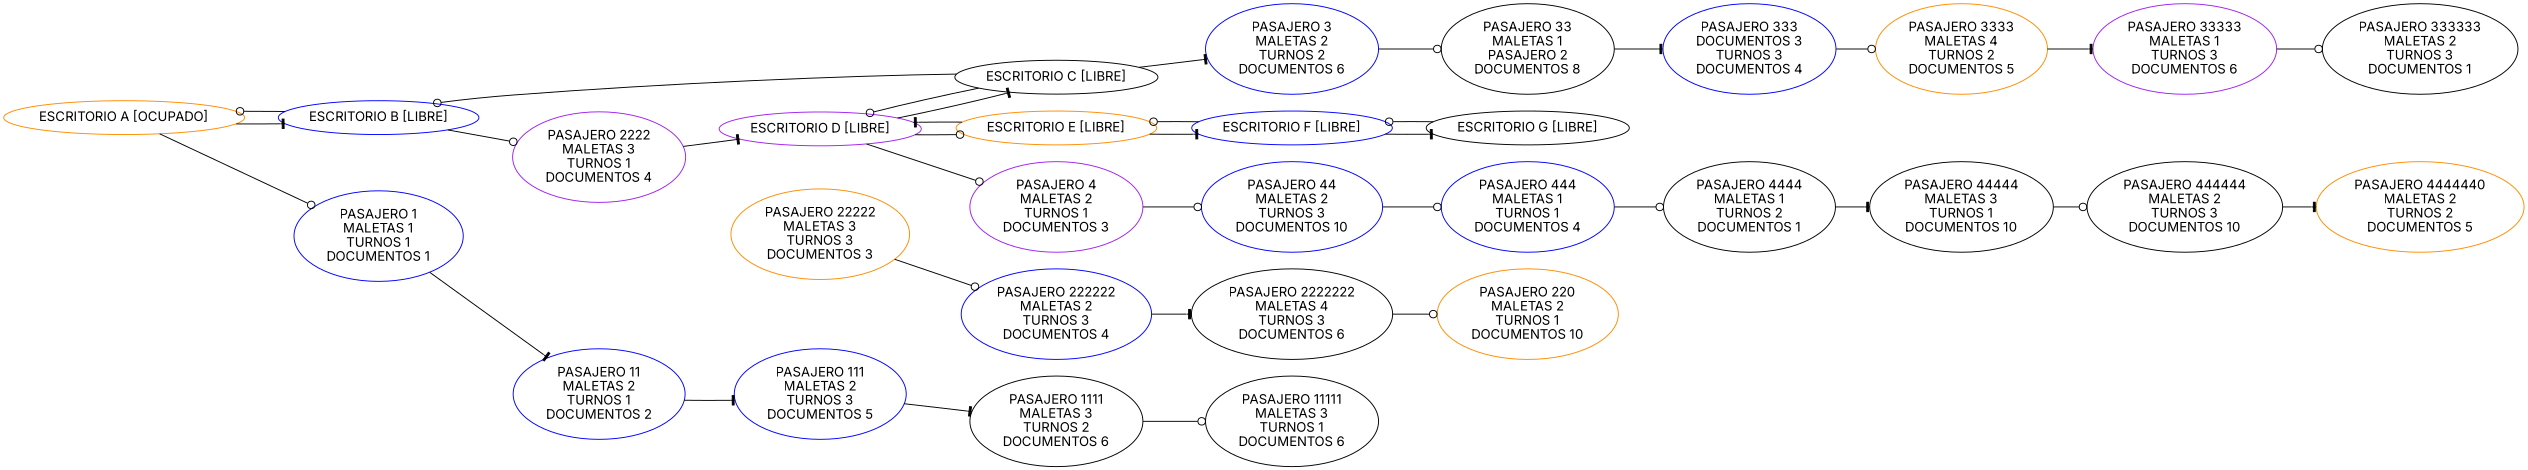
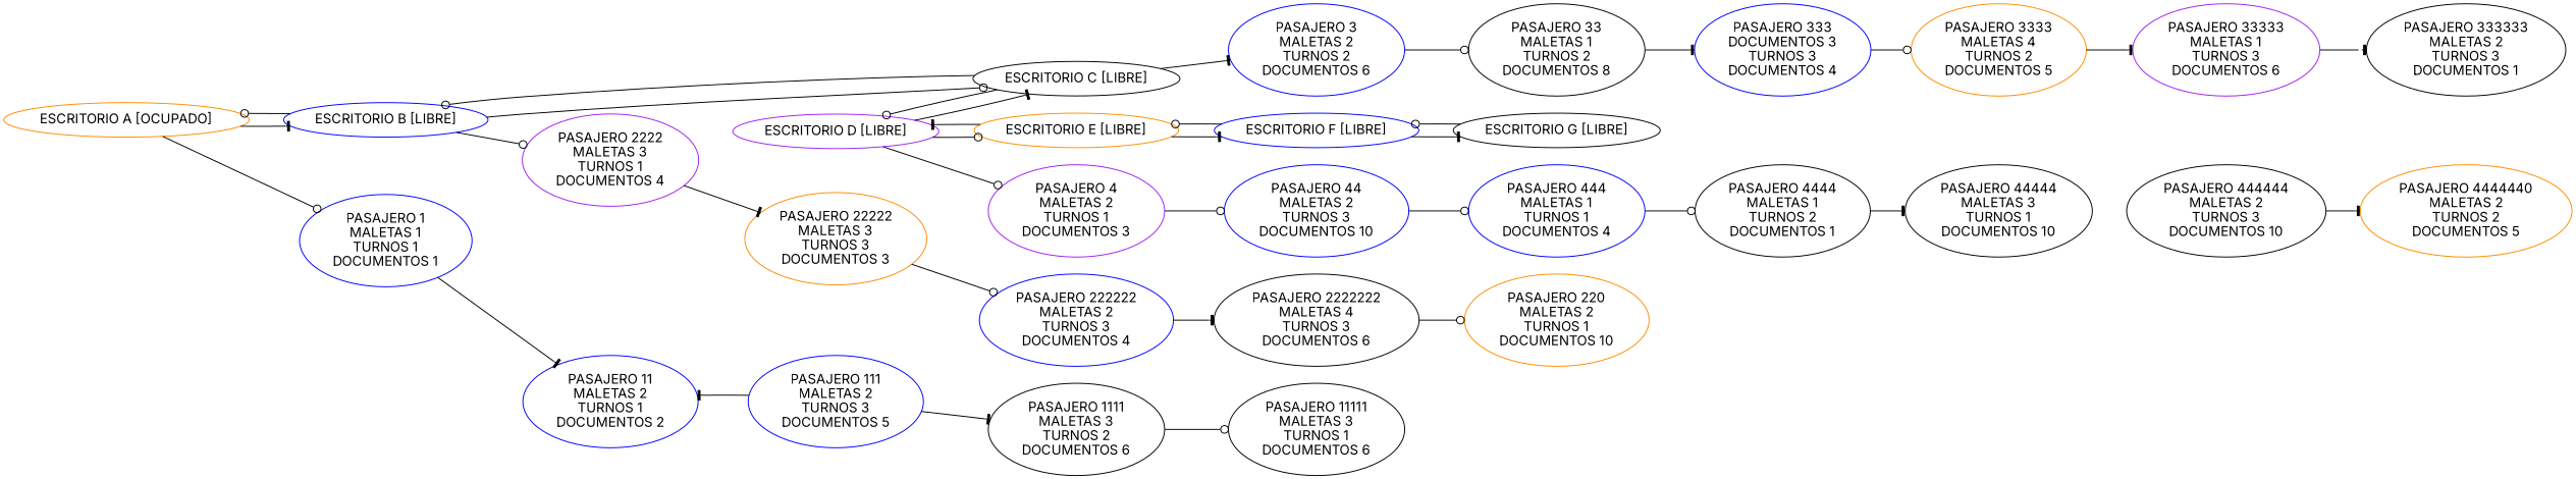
  digraph {
    fontname=Inter
    rankdir=LR
    node [color=blue fontname=Inter]
    edge [arrowhead=odot fontname=Inter]
    n1 [color=darkorange label="ESCRITORIO A [OCUPADO]"]
    n2 [label="ESCRITORIO B [LIBRE]"]
    n3 [label="PASAJERO 1\nMALETAS 1\nTURNOS 1\nDOCUMENTOS 1"]
    n4 [color=black label="ESCRITORIO C [LIBRE]"]
    n5 [color=purple label="PASAJERO 2222\nMALETAS 3\nTURNOS 1\nDOCUMENTOS 4"]
    n6 [label="PASAJERO 11\nMALETAS 2\nTURNOS 1\nDOCUMENTOS 2"]
    n7 [color=purple label="ESCRITORIO D [LIBRE]"]
    n8 [label="PASAJERO 3\nMALETAS 2\nTURNOS 2\nDOCUMENTOS 6"]
    n9 [color=darkorange label="PASAJERO 22222\nMALETAS 3\nTURNOS 3\nDOCUMENTOS 3"]
    n10 [label="PASAJERO 111\nMALETAS 2\nTURNOS 3\nDOCUMENTOS 5"]
    n11 [color=black label="PASAJERO 1111\nMALETAS 3\nTURNOS 2\nDOCUMENTOS 6"]
    n12 [color=black label="PASAJERO 11111\nMALETAS 3\nTURNOS 1\nDOCUMENTOS 6"]
    n13 [color=darkorange label="ESCRITORIO E [LIBRE]"]
    n14 [color=purple label="PASAJERO 4\nMALETAS 2\nTURNOS 1\nDOCUMENTOS 3"]
-   n15 [color=black label="PASAJERO 33\nMALETAS 1\nPASAJERO 2\nDOCUMENTOS 8"]
+   n15 [color=black label="PASAJERO 33\nMALETAS 1\nTURNOS 2\nDOCUMENTOS 8"]
    n16 [label="PASAJERO 222222\nMALETAS 2\nTURNOS 3\nDOCUMENTOS 4"]
    n17 [color=black label="PASAJERO 2222222\nMALETAS 4\nTURNOS 3\nDOCUMENTOS 6"]
    n18 [color=darkorange label="PASAJERO 220\nMALETAS 2\nTURNOS 1\nDOCUMENTOS 10"]
    n19 [label="ESCRITORIO F [LIBRE]"]
    n20 [label="PASAJERO 44\nMALETAS 2\nTURNOS 3\nDOCUMENTOS 10"]
    n21 [label="PASAJERO 333\nDOCUMENTOS 3\nTURNOS 3\nDOCUMENTOS 4"]
    n22 [color=darkorange label="PASAJERO 3333\nMALETAS 4\nTURNOS 2\nDOCUMENTOS 5"]
    n23 [color=purple label="PASAJERO 33333\nMALETAS 1\nTURNOS 3\nDOCUMENTOS 6"]
    n24 [color=black label="PASAJERO 333333\nMALETAS 2\nTURNOS 3\nDOCUMENTOS 1"]
    n25 [color=black label="ESCRITORIO G [LIBRE]"]
    n26 [label="PASAJERO 444\nMALETAS 1\nTURNOS 1\nDOCUMENTOS 4"]
    n27 [color=black label="PASAJERO 4444\nMALETAS 1\nTURNOS 2\nDOCUMENTOS 1"]
    n28 [color=black label="PASAJERO 44444\nMALETAS 3\nTURNOS 1\nDOCUMENTOS 10"]
    n29 [color=black label="PASAJERO 444444\nMALETAS 2\nTURNOS 3\nDOCUMENTOS 10"]
    n30 [color=darkorange label="PASAJERO 4444440\nMALETAS 2\nTURNOS 2\nDOCUMENTOS 5"]
    n1 -> n2 [arrowhead=tee]
    n1 -> n3
    n2 -> n1
+   n2 -> n4
    n2 -> n5
    n3 -> n6 [arrowhead=tee]
    n4 -> n2
    n4 -> n7
    n4 -> n8 [arrowhead=tee]
-   n5 -> n7 [arrowhead=tee]
-   n6 -> n10 [arrowhead=tee]
+   n5 -> n9 [arrowhead=tee]
+   n10 -> n6 [arrowhead=tee]
    n7 -> n4 [arrowhead=tee]
    n7 -> n13
    n7 -> n14
    n8 -> n15
    n9 -> n16
    n10 -> n11 [arrowhead=tee]
    n11 -> n12
    n13 -> n7 [arrowhead=tee]
    n13 -> n19 [arrowhead=tee]
    n14 -> n20
    n15 -> n21 [arrowhead=tee]
    n16 -> n17 [arrowhead=tee]
    n17 -> n18
    n19 -> n13
    n19 -> n25 [arrowhead=tee]
    n20 -> n26
    n21 -> n22
    n22 -> n23 [arrowhead=tee]
-   n23 -> n24
+   n23 -> n24 [arrowhead=tee]
    n25 -> n19
    n26 -> n27
    n27 -> n28 [arrowhead=tee]
-   n28 -> n29
    n29 -> n30 [arrowhead=tee]
  }
